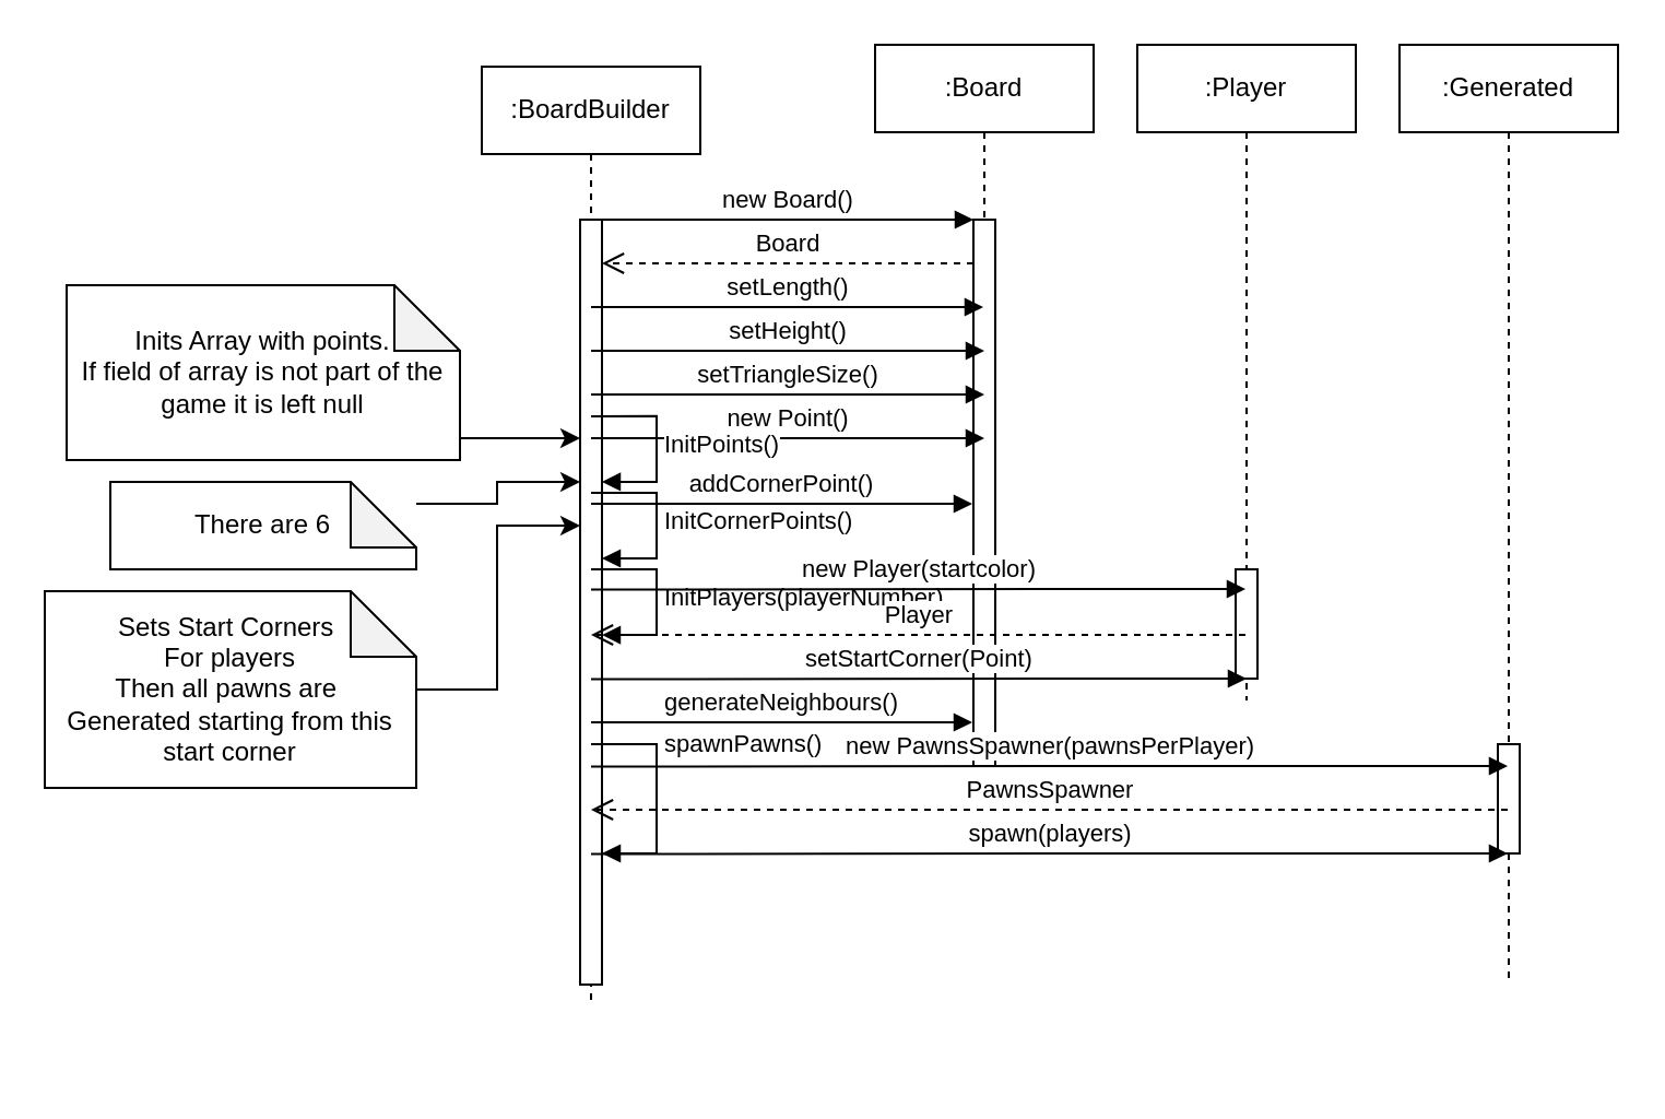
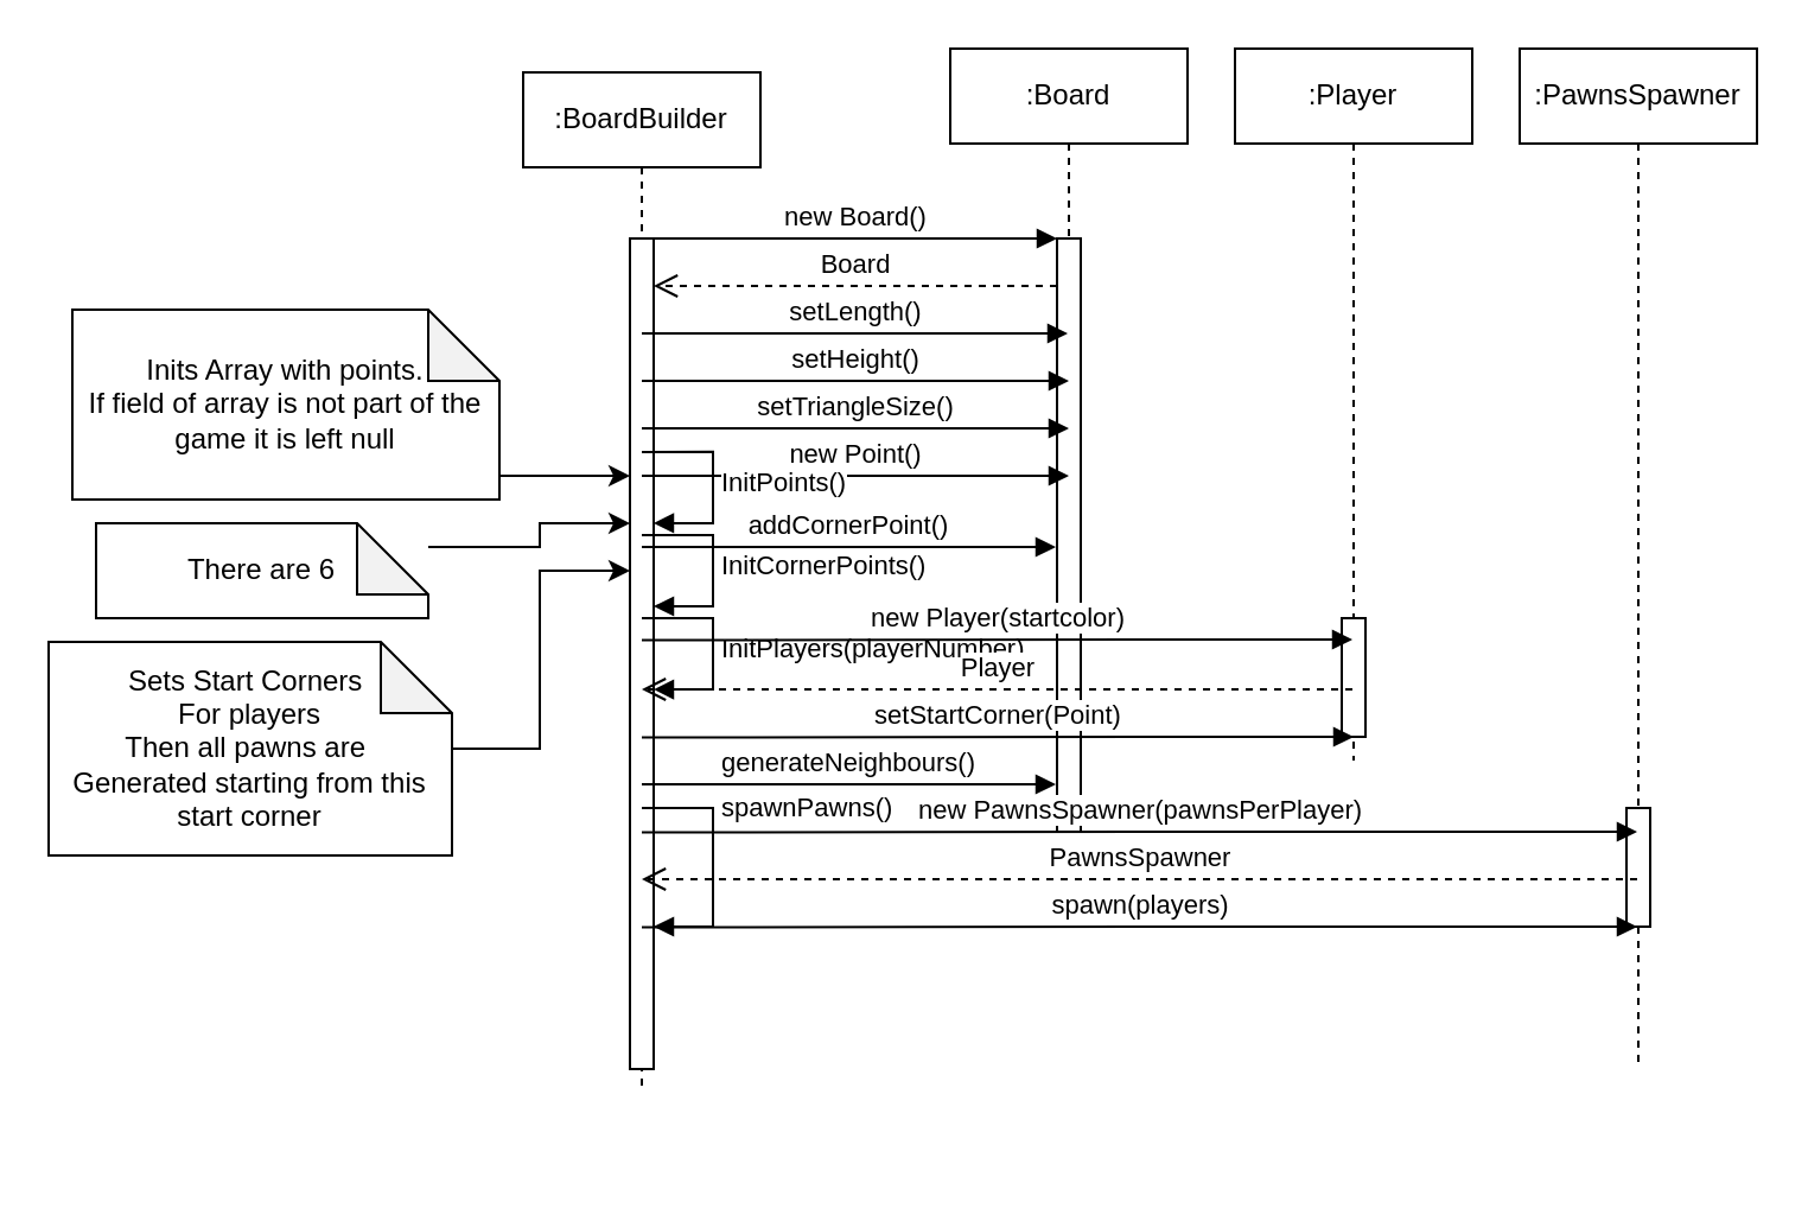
  <mxCell id="0" />
  <mxCell id="1" parent="0" />
  <mxCell id="2" value=":BoardBuilder" style="shape=umlLifeline;perimeter=lifelinePerimeter;whiteSpace=wrap;html=1;container=0;dropTarget=0;collapsible=0;recursiveResize=0;outlineConnect=0;portConstraint=eastwest;newEdgeStyle={&quot;edgeStyle&quot;:&quot;elbowEdgeStyle&quot;,&quot;elbow&quot;:&quot;vertical&quot;,&quot;curved&quot;:0,&quot;rounded&quot;:0};" parent="1" vertex="1"><mxGeometry x="220" y="30" width="100" height="430" as="geometry" /></mxCell>
  <mxCell id="3" value="" style="html=1;points=[];perimeter=orthogonalPerimeter;outlineConnect=0;targetShapes=umlLifeline;portConstraint=eastwest;newEdgeStyle={&quot;edgeStyle&quot;:&quot;elbowEdgeStyle&quot;,&quot;elbow&quot;:&quot;vertical&quot;,&quot;curved&quot;:0,&quot;rounded&quot;:0};" parent="2" vertex="1"><mxGeometry x="45" y="70" width="10" height="350" as="geometry" /></mxCell>
  <mxCell id="4" value=":Board" style="shape=umlLifeline;perimeter=lifelinePerimeter;whiteSpace=wrap;html=1;container=0;dropTarget=0;collapsible=0;recursiveResize=0;outlineConnect=0;portConstraint=eastwest;newEdgeStyle={&quot;edgeStyle&quot;:&quot;elbowEdgeStyle&quot;,&quot;elbow&quot;:&quot;vertical&quot;,&quot;curved&quot;:0,&quot;rounded&quot;:0};" parent="1" vertex="1"><mxGeometry x="400" y="20" width="100" height="330" as="geometry" /></mxCell>
  <mxCell id="5" value="" style="html=1;points=[];perimeter=orthogonalPerimeter;outlineConnect=0;targetShapes=umlLifeline;portConstraint=eastwest;newEdgeStyle={&quot;edgeStyle&quot;:&quot;elbowEdgeStyle&quot;,&quot;elbow&quot;:&quot;vertical&quot;,&quot;curved&quot;:0,&quot;rounded&quot;:0};" parent="4" vertex="1"><mxGeometry x="45" y="80" width="10" height="250" as="geometry" /></mxCell>
  <mxCell id="6" value="new Board()" style="html=1;verticalAlign=bottom;endArrow=block;edgeStyle=elbowEdgeStyle;elbow=vertical;curved=0;rounded=0;" parent="1" source="3" target="5" edge="1"><mxGeometry relative="1" as="geometry"><mxPoint x="375" y="110" as="sourcePoint" /><Array as="points"><mxPoint x="360" y="100" /></Array></mxGeometry></mxCell>
  <mxCell id="7" value="Board" style="html=1;verticalAlign=bottom;endArrow=open;dashed=1;endSize=8;edgeStyle=elbowEdgeStyle;elbow=vertical;curved=0;rounded=0;" parent="1" edge="1"><mxGeometry relative="1" as="geometry"><mxPoint x="275" y="120" as="targetPoint" /><Array as="points"><mxPoint x="370" y="120" /><mxPoint x="370" y="240" /></Array><mxPoint x="445" y="120" as="sourcePoint" /></mxGeometry></mxCell>
  <mxCell id="8" value="setLength()" style="html=1;verticalAlign=bottom;endArrow=block;curved=0;rounded=0;" edge="1" parent="1" target="4"><mxGeometry width="80" relative="1" as="geometry"><mxPoint x="270" y="140" as="sourcePoint" /><mxPoint x="350" y="140" as="targetPoint" /></mxGeometry></mxCell>
  <mxCell id="9" value="setHeight()" style="html=1;verticalAlign=bottom;endArrow=block;curved=0;rounded=0;" edge="1" parent="1"><mxGeometry width="80" relative="1" as="geometry"><mxPoint x="270" y="160" as="sourcePoint" /><mxPoint x="450" y="160" as="targetPoint" /></mxGeometry></mxCell>
  <mxCell id="10" value="setTriangleSize()" style="html=1;verticalAlign=bottom;endArrow=block;curved=0;rounded=0;" edge="1" parent="1"><mxGeometry width="80" relative="1" as="geometry"><mxPoint x="270" y="180" as="sourcePoint" /><mxPoint x="450" y="180" as="targetPoint" /></mxGeometry></mxCell>
  <mxCell id="11" value="new Point()" style="html=1;verticalAlign=bottom;endArrow=block;curved=0;rounded=0;" edge="1" parent="1"><mxGeometry width="80" relative="1" as="geometry"><mxPoint x="270" y="200" as="sourcePoint" /><mxPoint x="450" y="200" as="targetPoint" /></mxGeometry></mxCell>
  <mxCell id="12" style="edgeStyle=orthogonalEdgeStyle;rounded=0;orthogonalLoop=1;jettySize=auto;html=1;" edge="1" parent="1" source="13" target="3"><mxGeometry relative="1" as="geometry"><Array as="points"><mxPoint x="230" y="200" /><mxPoint x="230" y="200" /></Array></mxGeometry></mxCell>
  <mxCell id="13" value="Inits Array with points.&lt;div&gt;If field of array is not part of the game it is left null&lt;/div&gt;" style="shape=note;whiteSpace=wrap;html=1;backgroundOutline=1;darkOpacity=0.05;" vertex="1" parent="1"><mxGeometry x="30" y="130" width="180" height="80" as="geometry" /></mxCell>
  <mxCell id="14" value="addCornerPoint()" style="html=1;verticalAlign=bottom;endArrow=block;curved=0;rounded=0;" edge="1" parent="1"><mxGeometry x="0.001" width="80" relative="1" as="geometry"><mxPoint x="270" y="230" as="sourcePoint" /><mxPoint x="444.5" y="230" as="targetPoint" /><Array as="points"><mxPoint x="315" y="230" /></Array><mxPoint as="offset" /></mxGeometry></mxCell>
  <mxCell id="15" style="edgeStyle=orthogonalEdgeStyle;rounded=0;orthogonalLoop=1;jettySize=auto;html=1;" edge="1" parent="1" source="16" target="3"><mxGeometry relative="1" as="geometry"><mxPoint x="260" y="220" as="targetPoint" /><Array as="points"><mxPoint x="227" y="230" /><mxPoint x="227" y="220" /></Array></mxGeometry></mxCell>
- <mxCell id="16" value="There are 6" style="shape=note;whiteSpace=wrap;html=1;backgroundOutline=1;darkOpacity=0.05;" vertex="1" parent="1"><mxGeometry x="50" y="220" width="140" height="40" as="geometry" /></mxCell>
+ <mxCell id="16" value="There are 6" style="shape=note;whiteSpace=wrap;html=1;backgroundOutline=1;darkOpacity=0.05;" vertex="1" parent="1"><mxGeometry x="40" y="220" width="140" height="40" as="geometry" /></mxCell>
  <mxCell id="17" style="edgeStyle=orthogonalEdgeStyle;rounded=0;orthogonalLoop=1;jettySize=auto;html=1;" edge="1" parent="1" source="18" target="3"><mxGeometry relative="1" as="geometry"><Array as="points"><mxPoint x="227" y="315" /><mxPoint x="227" y="240" /></Array></mxGeometry></mxCell>
  <mxCell id="18" value="Sets Start Corners&amp;nbsp;&lt;div&gt;For players&lt;/div&gt;&lt;div&gt;Then all pawns are&amp;nbsp;&lt;/div&gt;&lt;div&gt;Generated starting from this start corner&lt;/div&gt;" style="shape=note;whiteSpace=wrap;html=1;backgroundOutline=1;darkOpacity=0.05;" vertex="1" parent="1"><mxGeometry x="20" y="270" width="170" height="90" as="geometry" /></mxCell>
  <mxCell id="19" value="InitPoints()" style="html=1;align=left;spacingLeft=2;endArrow=block;rounded=0;edgeStyle=orthogonalEdgeStyle;curved=0;rounded=0;" edge="1" parent="1"><mxGeometry relative="1" as="geometry"><mxPoint x="270" y="189.94" as="sourcePoint" /><Array as="points"><mxPoint x="300" y="219.94" /></Array><mxPoint x="275" y="219.974" as="targetPoint" /></mxGeometry></mxCell>
  <mxCell id="20" value="InitCornerPoints()" style="html=1;align=left;spacingLeft=2;endArrow=block;rounded=0;edgeStyle=orthogonalEdgeStyle;curved=0;rounded=0;" edge="1" parent="1"><mxGeometry relative="1" as="geometry"><mxPoint x="270" y="224.97" as="sourcePoint" /><Array as="points"><mxPoint x="300" y="254.97" /></Array><mxPoint x="275" y="255.004" as="targetPoint" /></mxGeometry></mxCell>
  <mxCell id="21" value="InitPlayers(playerNumber)" style="html=1;align=left;spacingLeft=2;endArrow=block;rounded=0;edgeStyle=orthogonalEdgeStyle;curved=0;rounded=0;" edge="1" parent="1"><mxGeometry relative="1" as="geometry"><mxPoint x="270" y="260" as="sourcePoint" /><Array as="points"><mxPoint x="300" y="260" /><mxPoint x="300" y="290" /></Array><mxPoint x="275" y="290.034" as="targetPoint" /></mxGeometry></mxCell>
  <mxCell id="22" value=":Player" style="shape=umlLifeline;perimeter=lifelinePerimeter;whiteSpace=wrap;html=1;container=0;dropTarget=0;collapsible=0;recursiveResize=0;outlineConnect=0;portConstraint=eastwest;newEdgeStyle={&quot;edgeStyle&quot;:&quot;elbowEdgeStyle&quot;,&quot;elbow&quot;:&quot;vertical&quot;,&quot;curved&quot;:0,&quot;rounded&quot;:0};" vertex="1" parent="1"><mxGeometry x="520" y="20" width="100" height="300" as="geometry" /></mxCell>
  <mxCell id="23" value="" style="html=1;points=[];perimeter=orthogonalPerimeter;outlineConnect=0;targetShapes=umlLifeline;portConstraint=eastwest;newEdgeStyle={&quot;edgeStyle&quot;:&quot;elbowEdgeStyle&quot;,&quot;elbow&quot;:&quot;vertical&quot;,&quot;curved&quot;:0,&quot;rounded&quot;:0};" vertex="1" parent="22"><mxGeometry x="45" y="240" width="10" height="50" as="geometry" /></mxCell>
  <mxCell id="24" value="new Player(startcolor)" style="html=1;verticalAlign=bottom;endArrow=block;curved=0;rounded=0;" edge="1" parent="1" target="22"><mxGeometry x="0.001" width="80" relative="1" as="geometry"><mxPoint x="270" y="269.31" as="sourcePoint" /><mxPoint x="444.5" y="269.31" as="targetPoint" /><Array as="points"><mxPoint x="315" y="269.31" /><mxPoint x="480" y="269" /></Array><mxPoint as="offset" /></mxGeometry></mxCell>
  <mxCell id="25" value="Player" style="html=1;verticalAlign=bottom;endArrow=open;dashed=1;endSize=8;edgeStyle=elbowEdgeStyle;elbow=vertical;curved=0;rounded=0;" edge="1" parent="1"><mxGeometry relative="1" as="geometry"><mxPoint x="270" y="290" as="targetPoint" /><Array as="points"><mxPoint x="365" y="290" /><mxPoint x="365" y="410" /></Array><mxPoint x="569.5" y="290" as="sourcePoint" /></mxGeometry></mxCell>
  <mxCell id="26" value="setStartCorner(Point)" style="html=1;verticalAlign=bottom;endArrow=block;curved=0;rounded=0;" edge="1" parent="1"><mxGeometry x="0.001" width="80" relative="1" as="geometry"><mxPoint x="270" y="310.31" as="sourcePoint" /><mxPoint x="570" y="310" as="targetPoint" /><Array as="points"><mxPoint x="315" y="310.31" /><mxPoint x="480" y="310" /></Array><mxPoint as="offset" /></mxGeometry></mxCell>
  <mxCell id="27" value="generateNeighbours()" style="html=1;verticalAlign=bottom;endArrow=block;curved=0;rounded=0;" edge="1" parent="1"><mxGeometry x="0.001" width="80" relative="1" as="geometry"><mxPoint x="270" y="330" as="sourcePoint" /><mxPoint x="444.5" y="330" as="targetPoint" /><Array as="points"><mxPoint x="315" y="330" /></Array><mxPoint as="offset" /></mxGeometry></mxCell>
  <mxCell id="28" value="spawnPawns()" style="html=1;align=left;spacingLeft=2;endArrow=block;rounded=0;edgeStyle=orthogonalEdgeStyle;curved=0;rounded=0;" edge="1" parent="1" target="3"><mxGeometry x="-0.429" relative="1" as="geometry"><mxPoint x="270" y="340" as="sourcePoint" /><Array as="points"><mxPoint x="300" y="340" /><mxPoint x="300" y="390" /></Array><mxPoint x="275" y="370.034" as="targetPoint" /><mxPoint as="offset" /></mxGeometry></mxCell>
- <mxCell id="29" value=":Generated" style="shape=umlLifeline;perimeter=lifelinePerimeter;whiteSpace=wrap;html=1;container=0;dropTarget=0;collapsible=0;recursiveResize=0;outlineConnect=0;portConstraint=eastwest;newEdgeStyle={&quot;edgeStyle&quot;:&quot;elbowEdgeStyle&quot;,&quot;elbow&quot;:&quot;vertical&quot;,&quot;curved&quot;:0,&quot;rounded&quot;:0};" vertex="1" parent="1"><mxGeometry x="640" y="20" width="100" height="430" as="geometry" /></mxCell>
+ <mxCell id="29" value=":PawnsSpawner" style="shape=umlLifeline;perimeter=lifelinePerimeter;whiteSpace=wrap;html=1;container=0;dropTarget=0;collapsible=0;recursiveResize=0;outlineConnect=0;portConstraint=eastwest;newEdgeStyle={&quot;edgeStyle&quot;:&quot;elbowEdgeStyle&quot;,&quot;elbow&quot;:&quot;vertical&quot;,&quot;curved&quot;:0,&quot;rounded&quot;:0};" vertex="1" parent="1"><mxGeometry x="640" y="20" width="100" height="430" as="geometry" /></mxCell>
  <mxCell id="30" value="" style="html=1;points=[];perimeter=orthogonalPerimeter;outlineConnect=0;targetShapes=umlLifeline;portConstraint=eastwest;newEdgeStyle={&quot;edgeStyle&quot;:&quot;elbowEdgeStyle&quot;,&quot;elbow&quot;:&quot;vertical&quot;,&quot;curved&quot;:0,&quot;rounded&quot;:0};" vertex="1" parent="29"><mxGeometry x="45" y="320" width="10" height="50" as="geometry" /></mxCell>
  <mxCell id="31" value="new PawnsSpawner(pawnsPerPlayer)" style="html=1;verticalAlign=bottom;endArrow=block;curved=0;rounded=0;" edge="1" parent="1"><mxGeometry x="0.001" width="80" relative="1" as="geometry"><mxPoint x="270" y="350.31" as="sourcePoint" /><mxPoint x="689.5" y="350" as="targetPoint" /><Array as="points"><mxPoint x="315" y="350.31" /><mxPoint x="480" y="350" /></Array><mxPoint as="offset" /></mxGeometry></mxCell>
  <mxCell id="32" value="PawnsSpawner" style="html=1;verticalAlign=bottom;endArrow=open;dashed=1;endSize=8;edgeStyle=elbowEdgeStyle;elbow=vertical;curved=0;rounded=0;" edge="1" parent="1" source="29"><mxGeometry relative="1" as="geometry"><mxPoint x="270" y="370" as="targetPoint" /><Array as="points"><mxPoint x="365" y="370" /><mxPoint x="365" y="490" /></Array><mxPoint x="569.5" y="370" as="sourcePoint" /></mxGeometry></mxCell>
  <mxCell id="33" value="spawn(players)" style="html=1;verticalAlign=bottom;endArrow=block;curved=0;rounded=0;" edge="1" parent="1"><mxGeometry x="0.001" width="80" relative="1" as="geometry"><mxPoint x="270" y="390.31" as="sourcePoint" /><mxPoint x="689.5" y="390" as="targetPoint" /><Array as="points"><mxPoint x="315" y="390.31" /><mxPoint x="480" y="390" /></Array><mxPoint as="offset" /></mxGeometry></mxCell>
